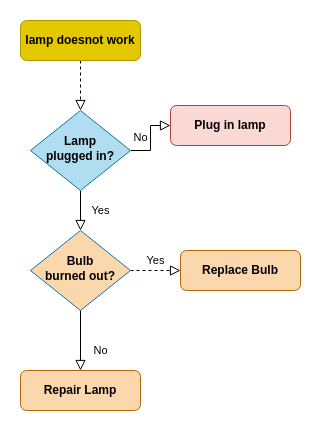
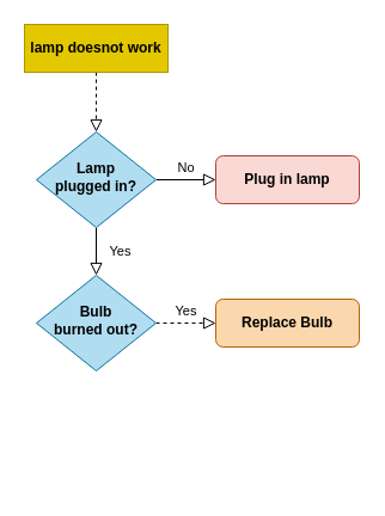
  <mxCell id="0" />
  <mxCell id="1" parent="0" />
  <mxCell id="2" value="" style="rounded=0;html=1;jettySize=auto;orthogonalLoop=1;fontSize=11;endArrow=block;endFill=0;endSize=8;strokeWidth=1;shadow=0;labelBackgroundColor=none;edgeStyle=orthogonalEdgeStyle;dashed=1;" edge="1" parent="1" source="3" target="6"><mxGeometry relative="1" as="geometry" /></mxCell>
- <mxCell id="3" value="lamp doesnot work" style="rounded=1;whiteSpace=wrap;html=1;fontSize=12;glass=0;strokeWidth=1;shadow=0;fillColor=#e3c800;fontColor=#000000;strokeColor=#B09500;fontStyle=1;" vertex="1" parent="1"><mxGeometry x="20" y="20" width="120" height="40" as="geometry" /></mxCell>
+ <mxCell id="3" value="lamp doesnot work" style="whiteSpace=wrap;html=1;fontSize=12;glass=0;strokeWidth=1;shadow=0;fillColor=#e3c800;fontColor=#000000;strokeColor=#B09500;fontStyle=1;rounded=0;" vertex="1" parent="1"><mxGeometry x="20" y="20" width="120" height="40" as="geometry" /></mxCell>
  <mxCell id="4" value="Yes" style="rounded=0;html=1;jettySize=auto;orthogonalLoop=1;fontSize=11;endArrow=block;endFill=0;endSize=8;strokeWidth=1;shadow=0;labelBackgroundColor=none;edgeStyle=orthogonalEdgeStyle;" edge="1" parent="1" source="6" target="10"><mxGeometry y="20" relative="1" as="geometry"><mxPoint as="offset" /></mxGeometry></mxCell>
  <mxCell id="5" value="No" style="edgeStyle=orthogonalEdgeStyle;rounded=0;html=1;jettySize=auto;orthogonalLoop=1;fontSize=11;endArrow=block;endFill=0;endSize=8;strokeWidth=1;shadow=0;labelBackgroundColor=none;" edge="1" parent="1" source="6" target="7"><mxGeometry y="10" relative="1" as="geometry"><mxPoint as="offset" /></mxGeometry></mxCell>
  <mxCell id="6" value="Lamp&lt;br&gt;plugged in?" style="rhombus;whiteSpace=wrap;html=1;shadow=0;fontFamily=Helvetica;fontSize=12;align=center;strokeWidth=1;spacing=6;spacingTop=-4;fillColor=#b1ddf0;strokeColor=#10739e;fontStyle=1" vertex="1" parent="1"><mxGeometry x="30" y="110" width="100" height="80" as="geometry" /></mxCell>
- <mxCell id="7" value="Plug in lamp" style="rounded=1;whiteSpace=wrap;html=1;fontSize=12;glass=0;strokeWidth=1;shadow=0;fillColor=#fad9d5;strokeColor=#ae4132;fontStyle=1" vertex="1" parent="1"><mxGeometry x="170" y="105" width="120" height="40" as="geometry" /></mxCell>
- <mxCell id="8" value="No" style="rounded=0;html=1;jettySize=auto;orthogonalLoop=1;fontSize=11;endArrow=block;endFill=0;endSize=8;strokeWidth=1;shadow=0;labelBackgroundColor=none;edgeStyle=orthogonalEdgeStyle;" edge="1" parent="1" source="10" target="11"><mxGeometry x="0.333" y="20" relative="1" as="geometry"><mxPoint as="offset" /></mxGeometry></mxCell>
+ <mxCell id="7" value="Plug in lamp" style="rounded=1;whiteSpace=wrap;html=1;fontSize=12;glass=0;strokeWidth=1;shadow=0;fillColor=#fad9d5;strokeColor=#ae4132;fontStyle=1" vertex="1" parent="1"><mxGeometry x="180" y="130" width="120" height="40" as="geometry" /></mxCell>
  <mxCell id="9" value="Yes" style="edgeStyle=orthogonalEdgeStyle;rounded=0;html=1;jettySize=auto;orthogonalLoop=1;fontSize=11;endArrow=block;endFill=0;endSize=8;strokeWidth=1;shadow=0;labelBackgroundColor=none;dashed=1;" edge="1" parent="1" source="10" target="12"><mxGeometry y="10" relative="1" as="geometry"><mxPoint as="offset" /></mxGeometry></mxCell>
- <mxCell id="10" value="Bulb&lt;br&gt;burned out?" style="rhombus;whiteSpace=wrap;html=1;shadow=0;fontFamily=Helvetica;fontSize=12;align=center;strokeWidth=1;spacing=6;spacingTop=-4;fillColor=#fad7ac;strokeColor=#10739e;fontStyle=1;" vertex="1" parent="1"><mxGeometry x="30" y="230" width="100" height="80" as="geometry" /></mxCell>
- <mxCell id="11" value="Repair Lamp" style="rounded=1;whiteSpace=wrap;html=1;fontSize=12;glass=0;strokeWidth=1;shadow=0;fillColor=#fad7ac;strokeColor=#b46504;fontStyle=1" vertex="1" parent="1"><mxGeometry x="20" y="370" width="120" height="40" as="geometry" /></mxCell>
+ <mxCell id="10" value="Bulb&lt;br&gt;burned out?" style="rhombus;whiteSpace=wrap;html=1;shadow=0;fontFamily=Helvetica;fontSize=12;align=center;strokeWidth=1;spacing=6;spacingTop=-4;fillColor=#b1ddf0;strokeColor=#10739e;fontStyle=1" vertex="1" parent="1"><mxGeometry x="30" y="230" width="100" height="80" as="geometry" /></mxCell>
  <mxCell id="12" value="Replace Bulb" style="rounded=1;whiteSpace=wrap;html=1;fontSize=12;glass=0;strokeWidth=1;shadow=0;fillColor=#fad7ac;strokeColor=#b46504;fontStyle=1" vertex="1" parent="1"><mxGeometry x="180" y="250" width="120" height="40" as="geometry" /></mxCell>
